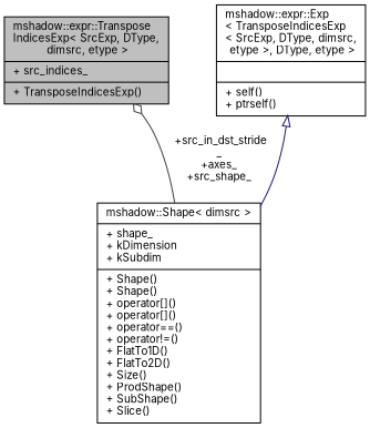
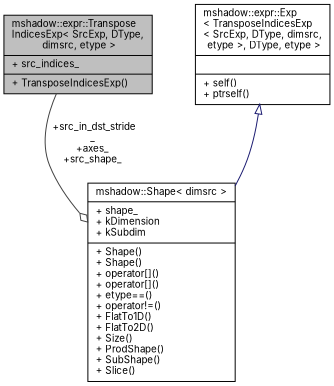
  digraph {
    fontname=Inter
    node [color=black fillcolor=white fontname=Inter fontsize=10 shape=record style=filled]
    edge [fontname=Inter fontsize=10 labelfontname=Helvetica labelfontsize=10 style=solid]
    n1 [fillcolor=grey75 fontcolor=black height=0.2 label="{mshadow::expr::Transpose\lIndicesExp\< SrcExp, DType,\l dimsrc, etype \>\n|+ src_indices_\l|+ TransposeIndicesExp()\l}" width=0.4]
    n2 [height=0.2 label="{mshadow::expr::Exp\l\< TransposeIndicesExp\l\< SrcExp, DType, dimsrc,\l etype \>, DType, etype \>\n||+ self()\l+ ptrself()\l}" width=0.4]
-   n3 [height=0.2 label="{mshadow::Shape\< dimsrc \>\n|+ shape_\l+ kDimension\l+ kSubdim\l|+ Shape()\l+ Shape()\l+ operator[]()\l+ operator[]()\l+ operator==()\l+ operator!=()\l+ FlatTo1D()\l+ FlatTo2D()\l+ Size()\l+ ProdShape()\l+ SubShape()\l+ Slice()\l}" width=0.4]
+   n3 [height=0.2 label="{mshadow::Shape\< dimsrc \>\n|+ shape_\l+ kDimension\l+ kSubdim\l|+ Shape()\l+ Shape()\l+ operator[]()\l+ operator[]()\l+ etype==()\l+ operator!=()\l+ FlatTo1D()\l+ FlatTo2D()\l+ Size()\l+ ProdShape()\l+ SubShape()\l+ Slice()\l}" width=0.4]
    n2 -> n3 [arrowtail=onormal color=midnightblue dir=back]
-   n3 -> n1 [arrowhead=odiamond color=grey25 label=" +src_in_dst_stride\l_\n+axes_\n+src_shape_"]
+   n1 -> n3 [arrowhead=odiamond color=grey25 label=" +src_in_dst_stride\l_\n+axes_\n+src_shape_"]
  }
